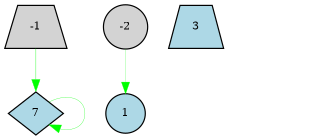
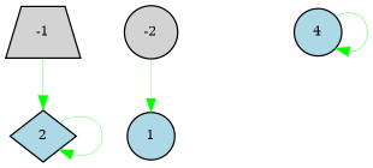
  digraph {
    node [fillcolor=lightblue fontsize=9 shape=circle style=filled]
    edge [color=green style=solid]
    -1 [fillcolor=lightgray height=0.2 shape=trapezium width=0.2]
-   2 [height=0.2 shape=diamond width=0.2 label=7]
+   2 [height=0.2 shape=diamond width=0.2]
    -2 [fillcolor=lightgray height=0.2 width=0.2]
    1 [height=0.2 width=0.2]
-   3 [height=0.2 shape=trapezium width=0.2]
+   4 [height=0.2 width=0.2]
    -1 -> 2 [penwidth=0.3]
    2 -> 2 [penwidth=0.233475496736]
    -2 -> 1 [penwidth=0.170483950256]
+   4 -> 4 [penwidth=0.29177692549]
  }
